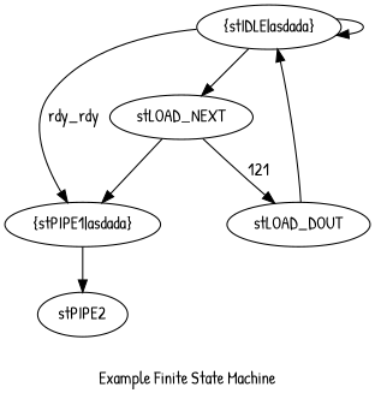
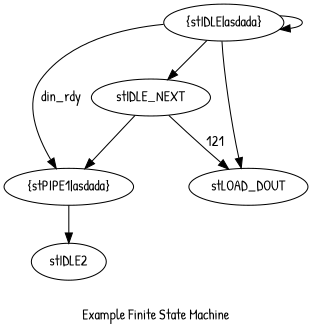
  digraph {
    fontname="Patrick Hand"
    label="Example Finite State Machine"
    node [fontname="Patrick Hand"]
    edge [fontname="Patrick Hand"]
    n1 [label="{stIDLE|asdada}"]
    n2 [label="{stPIPE1|asdada}"]
-   stLOAD_NEXT
-   stPIPE2
+   stLOAD_NEXT [label=stIDLE_NEXT]
+   stPIPE2 [label=stIDLE2]
    stLOAD_DOUT
    n1 -> n1
-   n1 -> n2 [label=rdy_rdy]
+   n1 -> n2 [label=din_rdy]
    n1 -> stLOAD_NEXT
    n2 -> stPIPE2
    stLOAD_NEXT -> n2
    stLOAD_NEXT -> stLOAD_DOUT [label=121]
-   stLOAD_DOUT -> n1
+   n1 -> stLOAD_DOUT
  }
